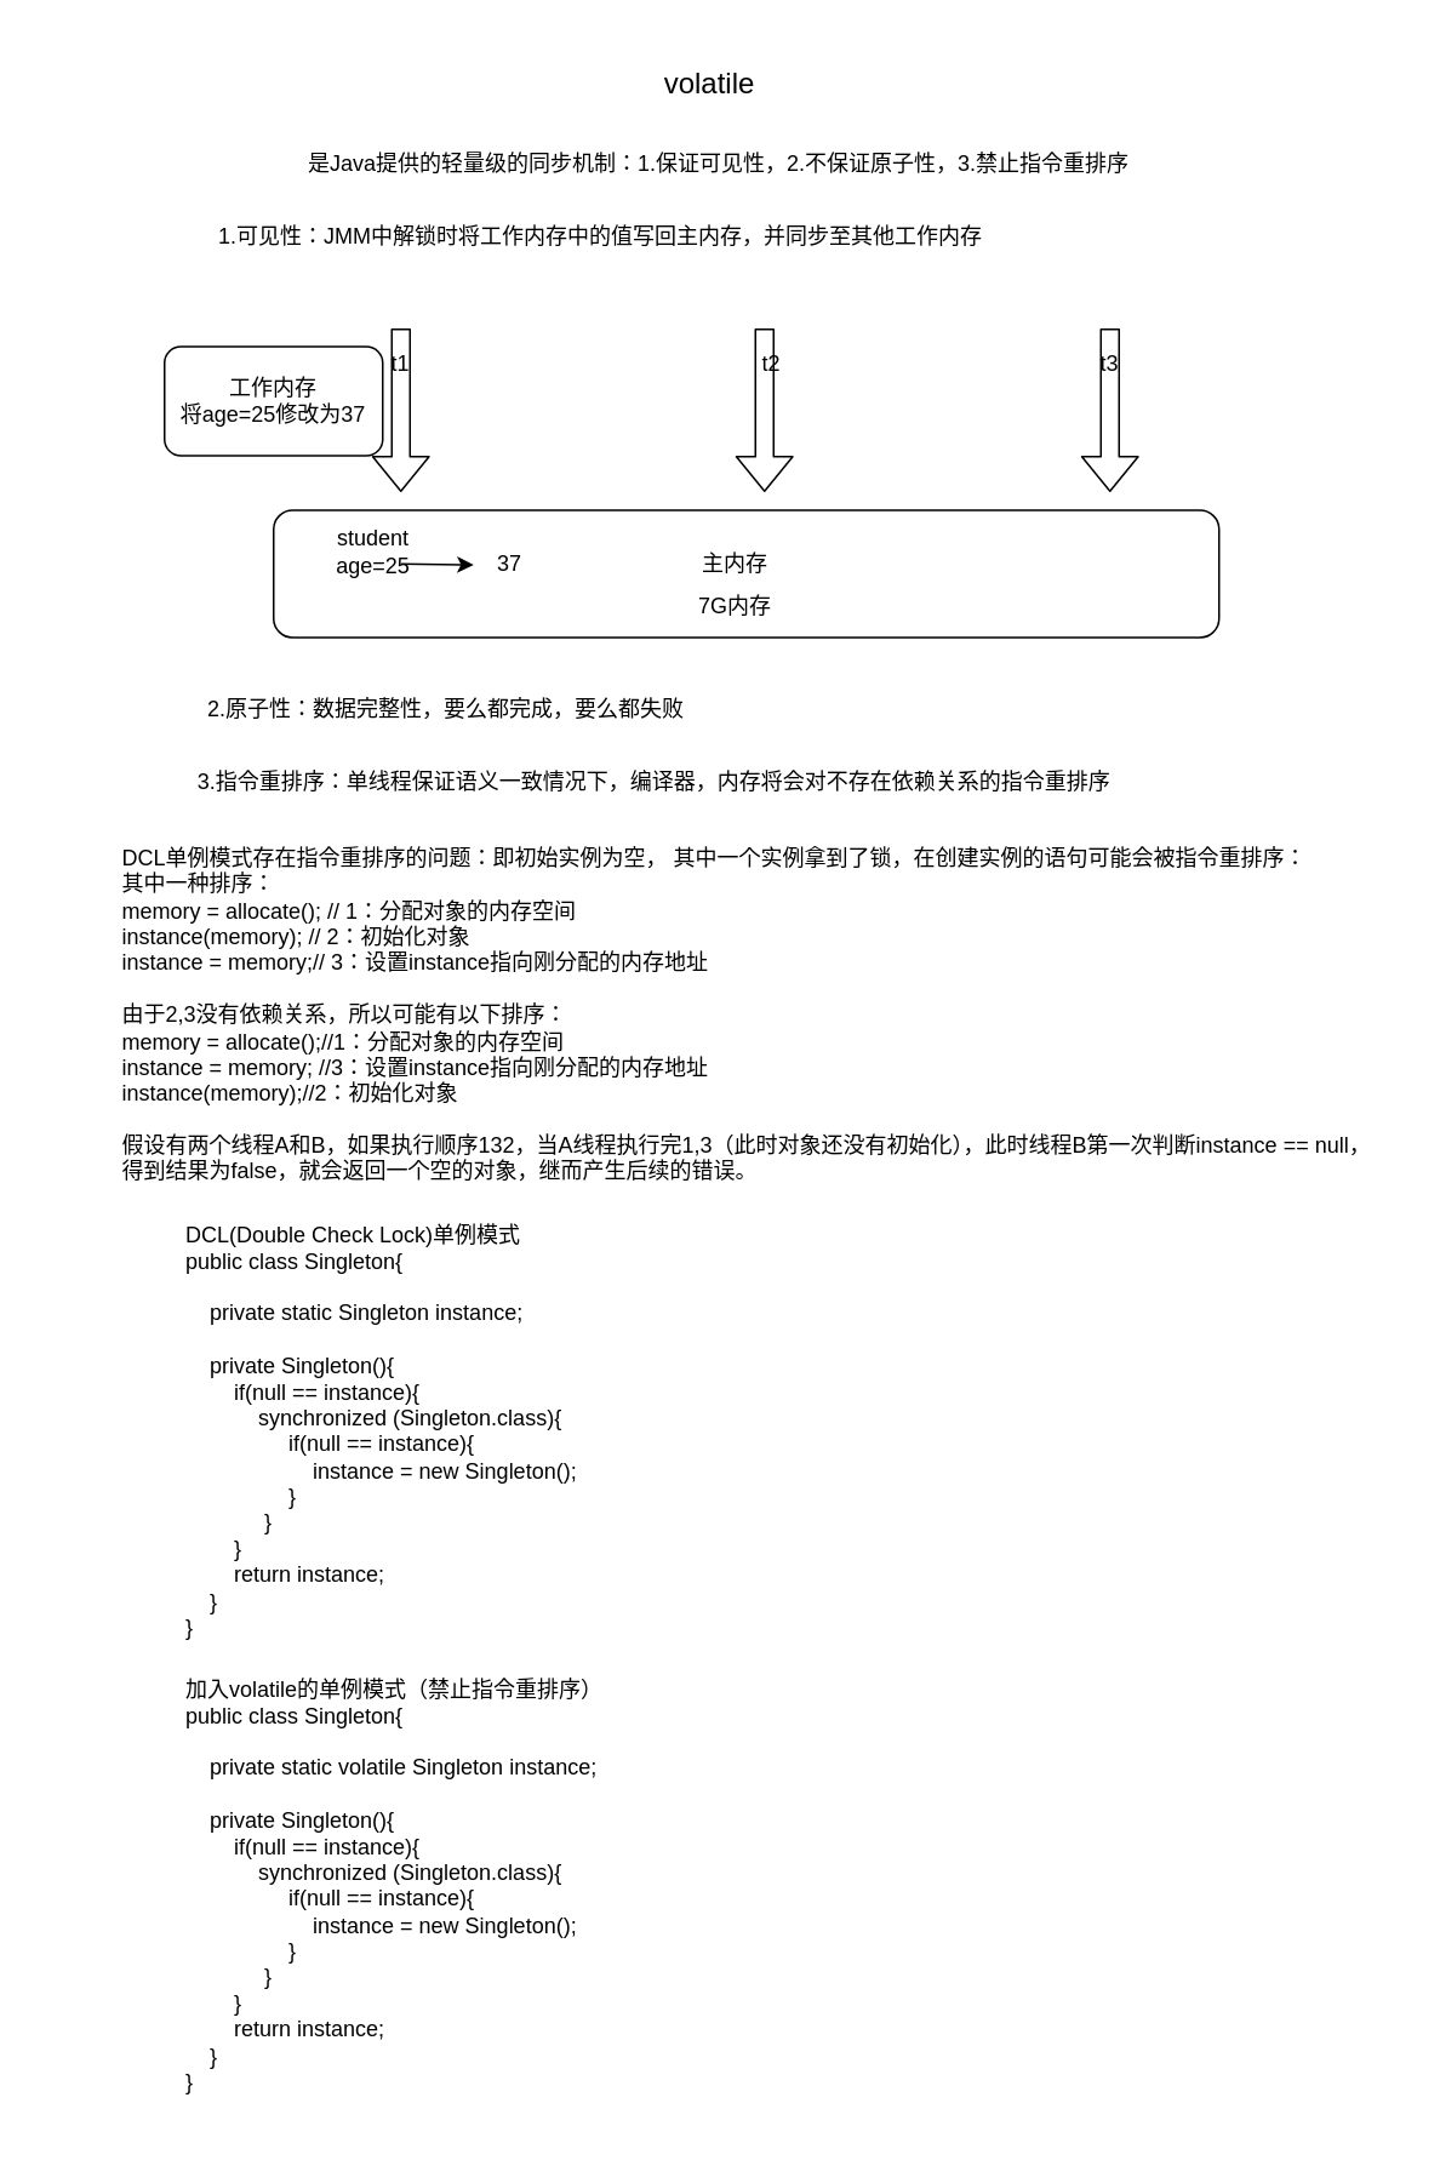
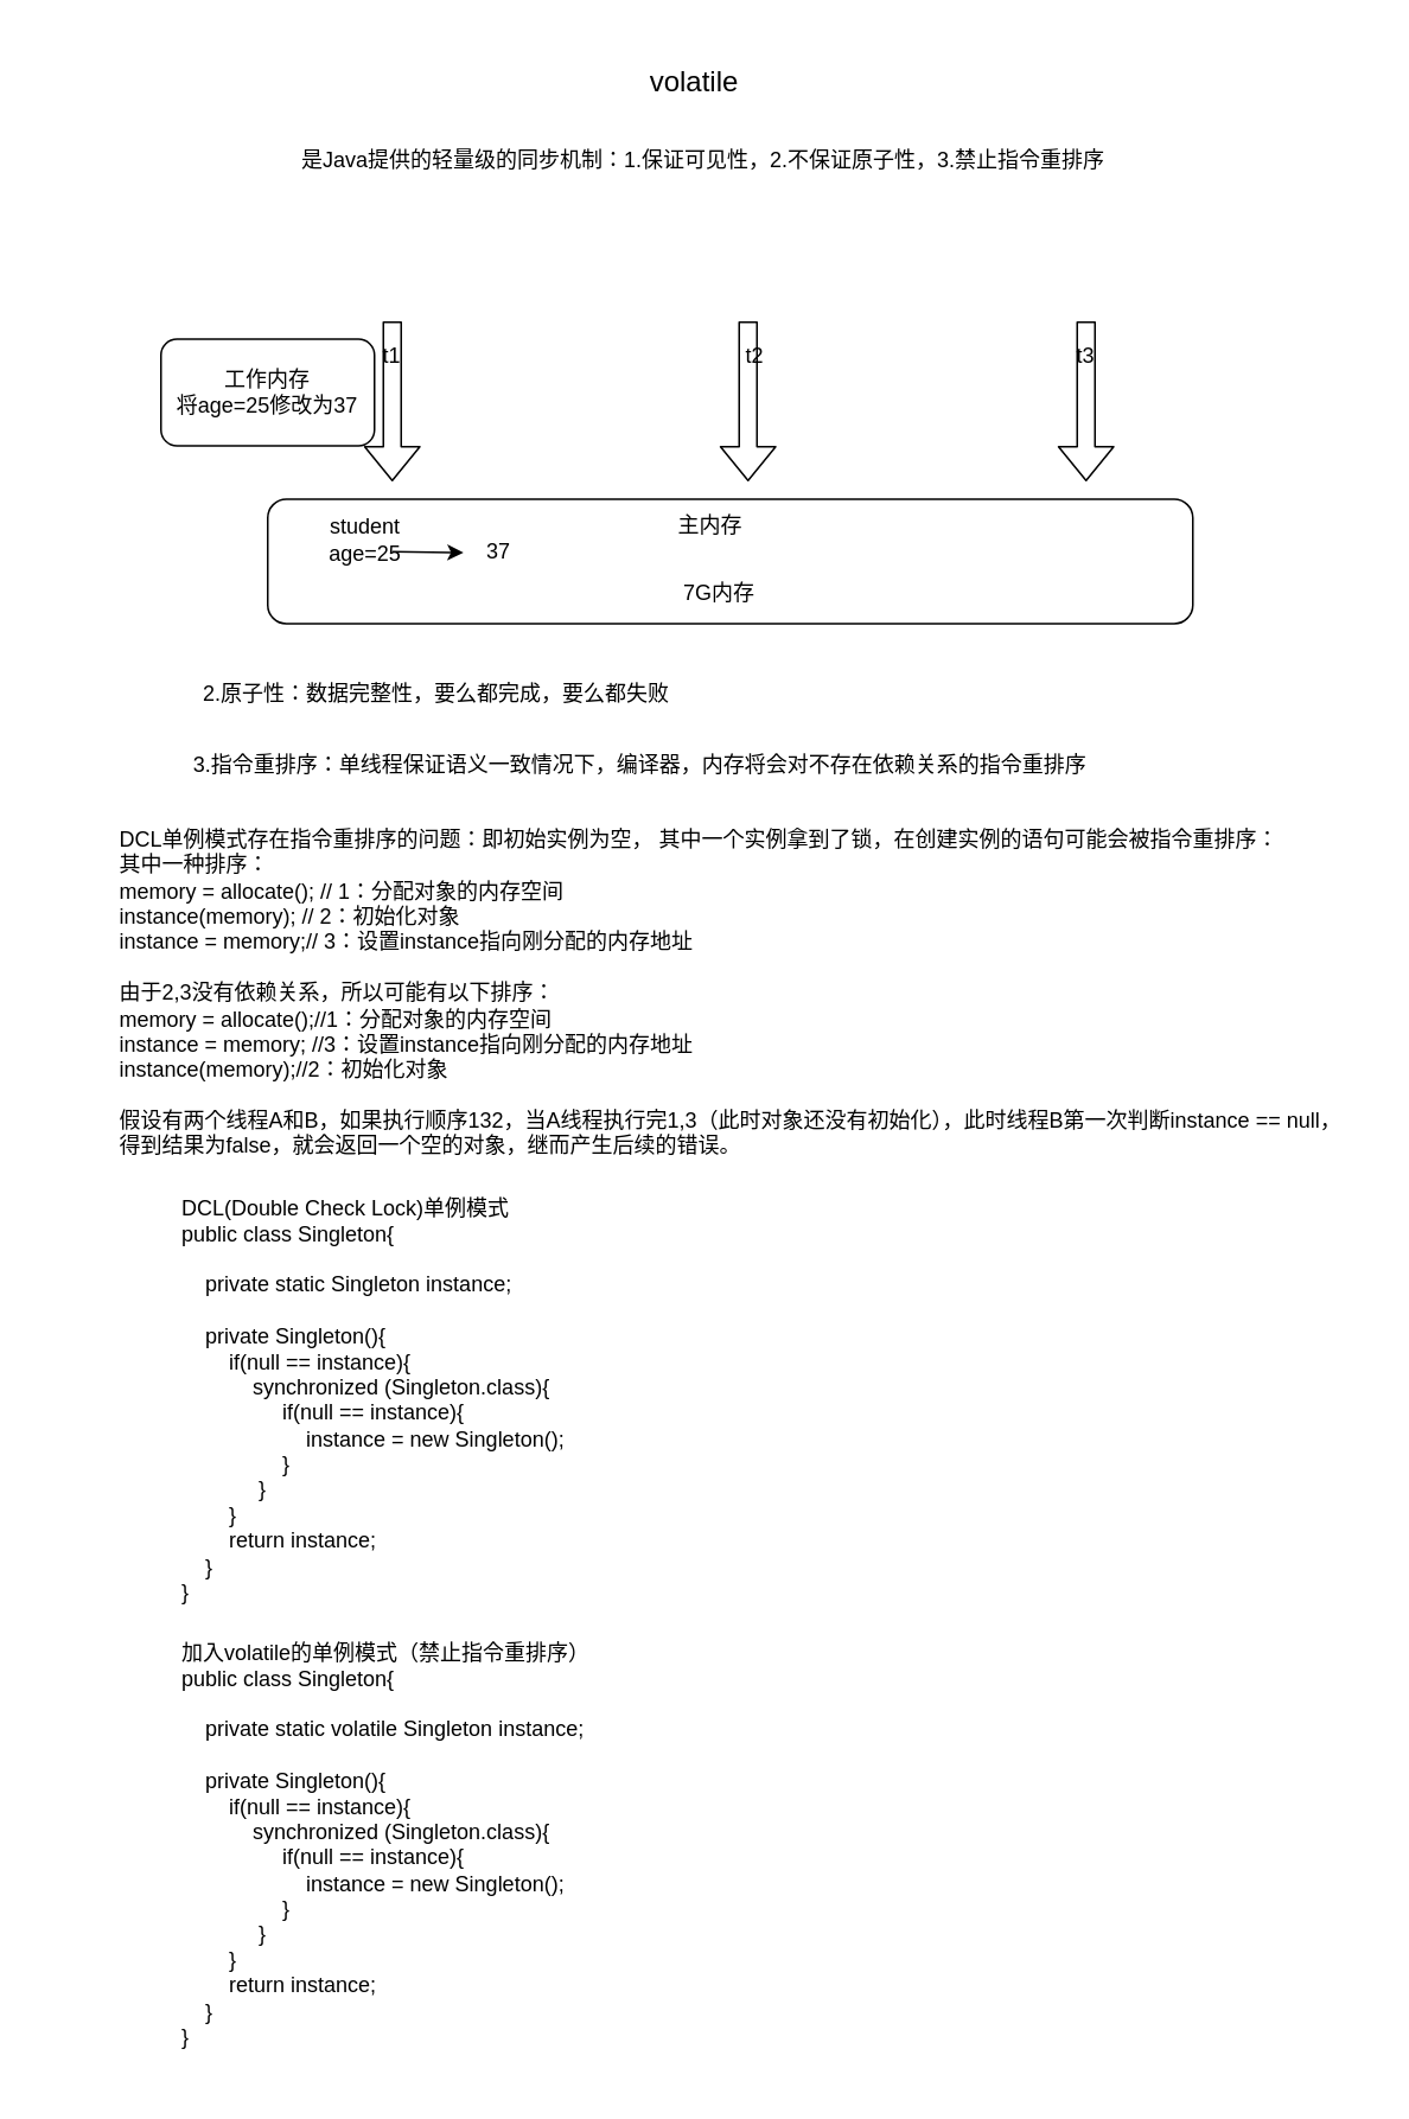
  <mxCell id="0" />
  <mxCell id="1" parent="0" />
  <mxCell id="2" value="&lt;font style=&quot;font-size: 16px&quot;&gt;volatile&lt;/font&gt;" style="text;html=1;strokeColor=none;fillColor=none;align=center;verticalAlign=middle;whiteSpace=wrap;rounded=0;" parent="1" vertex="1"><mxGeometry x="360" y="20" width="60" height="50" as="geometry" /></mxCell>
  <mxCell id="3" value="是Java提供的轻量级的同步机制：1.保证可见性，2.不保证原子性，3.禁止指令重排序" style="text;html=1;strokeColor=none;fillColor=none;align=center;verticalAlign=middle;whiteSpace=wrap;rounded=0;" parent="1" vertex="1"><mxGeometry x="20" y="70" width="750" height="40" as="geometry" /></mxCell>
  <mxCell id="4" value="" style="rounded=1;whiteSpace=wrap;html=1;" parent="1" vertex="1"><mxGeometry x="150" y="280" width="520" height="70" as="geometry" /></mxCell>
- <mxCell id="5" value="1.可见性：JMM中解锁时将工作内存中的值写回主内存，并同步至其他工作内存" style="text;html=1;strokeColor=none;fillColor=none;align=center;verticalAlign=middle;whiteSpace=wrap;rounded=0;" parent="1" vertex="1"><mxGeometry x="110" y="120" width="440" height="20" as="geometry" /></mxCell>
  <mxCell id="6" value="7G内存" style="text;html=1;strokeColor=none;fillColor=none;align=center;verticalAlign=middle;whiteSpace=wrap;rounded=0;" parent="1" vertex="1"><mxGeometry x="364" y="320" width="80" height="25" as="geometry" /></mxCell>
- <mxCell id="7" value="主内存" style="text;html=1;strokeColor=none;fillColor=none;align=center;verticalAlign=middle;whiteSpace=wrap;rounded=0;" parent="1" vertex="1"><mxGeometry x="384" y="300" width="40" height="20" as="geometry" /></mxCell>
+ <mxCell id="7" value="主内存" style="text;html=1;strokeColor=none;fillColor=none;align=center;verticalAlign=middle;whiteSpace=wrap;rounded=0;" parent="1" vertex="1"><mxGeometry x="379" y="285" width="40" height="20" as="geometry" /></mxCell>
  <mxCell id="8" value="" style="shape=flexArrow;endArrow=classic;html=1;" parent="1" edge="1"><mxGeometry width="50" height="50" relative="1" as="geometry"><mxPoint x="220" y="180" as="sourcePoint" /><mxPoint x="220" y="270" as="targetPoint" /></mxGeometry></mxCell>
  <mxCell id="9" value="" style="shape=flexArrow;endArrow=classic;html=1;" parent="1" edge="1"><mxGeometry width="50" height="50" relative="1" as="geometry"><mxPoint x="420" y="180" as="sourcePoint" /><mxPoint x="420" y="270" as="targetPoint" /></mxGeometry></mxCell>
  <mxCell id="10" value="" style="shape=flexArrow;endArrow=classic;html=1;" parent="1" edge="1"><mxGeometry width="50" height="50" relative="1" as="geometry"><mxPoint x="610" y="180" as="sourcePoint" /><mxPoint x="610" y="270" as="targetPoint" /></mxGeometry></mxCell>
  <mxCell id="11" value="t1" style="text;html=1;strokeColor=none;fillColor=none;align=center;verticalAlign=middle;whiteSpace=wrap;rounded=0;" parent="1" vertex="1"><mxGeometry x="200" y="190" width="40" height="20" as="geometry" /></mxCell>
  <mxCell id="12" value="t2" style="text;html=1;strokeColor=none;fillColor=none;align=center;verticalAlign=middle;whiteSpace=wrap;rounded=0;" parent="1" vertex="1"><mxGeometry x="404" y="190" width="40" height="20" as="geometry" /></mxCell>
  <mxCell id="13" value="t3" style="text;html=1;strokeColor=none;fillColor=none;align=center;verticalAlign=middle;whiteSpace=wrap;rounded=0;" parent="1" vertex="1"><mxGeometry x="590" y="190" width="40" height="20" as="geometry" /></mxCell>
  <mxCell id="14" value="&lt;div&gt;工作内存&lt;/div&gt;&lt;div&gt;将age=25修改为37&lt;br&gt;&lt;/div&gt;" style="rounded=1;whiteSpace=wrap;html=1;" parent="1" vertex="1"><mxGeometry x="90" y="190" width="120" height="60" as="geometry" /></mxCell>
  <mxCell id="15" value="&lt;div&gt;student&lt;/div&gt;&lt;div&gt;age=25&lt;br&gt;&lt;/div&gt;" style="text;html=1;strokeColor=none;fillColor=none;align=center;verticalAlign=middle;whiteSpace=wrap;rounded=0;" parent="1" vertex="1"><mxGeometry x="140" y="280" width="130" height="45" as="geometry" /></mxCell>
  <mxCell id="16" value="" style="endArrow=classic;html=1;" parent="1" edge="1"><mxGeometry width="50" height="50" relative="1" as="geometry"><mxPoint x="220" y="309.5" as="sourcePoint" /><mxPoint x="260" y="310" as="targetPoint" /></mxGeometry></mxCell>
  <mxCell id="17" value="37" style="text;html=1;strokeColor=none;fillColor=none;align=center;verticalAlign=middle;whiteSpace=wrap;rounded=0;" parent="1" vertex="1"><mxGeometry x="260" y="300" width="40" height="20" as="geometry" /></mxCell>
  <mxCell id="18" value="2.原子性：数据完整性，要么都完成，要么都失败" style="text;html=1;strokeColor=none;fillColor=none;align=center;verticalAlign=middle;whiteSpace=wrap;rounded=0;" parent="1" vertex="1"><mxGeometry x="110" y="380" width="270" height="20" as="geometry" /></mxCell>
  <mxCell id="19" value="3.指令重排序：单线程保证语义一致情况下，编译器，内存将会对不存在依赖关系的指令重排序" style="text;html=1;strokeColor=none;fillColor=none;align=center;verticalAlign=middle;whiteSpace=wrap;rounded=0;" parent="1" vertex="1"><mxGeometry x="100" y="420" width="519" height="20" as="geometry" /></mxCell>
  <mxCell id="20" value="&lt;div align=&quot;left&quot;&gt;DCL(Double Check Lock)单例模式&lt;/div&gt;&lt;div align=&quot;left&quot;&gt;public class Singleton{&lt;/div&gt;&lt;div align=&quot;left&quot;&gt;&lt;br&gt;&lt;/div&gt;&lt;div align=&quot;left&quot;&gt;&amp;nbsp;&amp;nbsp;&amp;nbsp; private static Singleton instance;&lt;/div&gt;&lt;div align=&quot;left&quot;&gt;&lt;br&gt;&lt;/div&gt;&lt;div align=&quot;left&quot;&gt;&amp;nbsp;&amp;nbsp;&amp;nbsp; private Singleton(){&lt;/div&gt;&lt;div align=&quot;left&quot;&gt;&amp;nbsp;&amp;nbsp;&amp;nbsp;&amp;nbsp;&amp;nbsp;&amp;nbsp;&amp;nbsp; if(null == instance){&lt;/div&gt;&lt;div align=&quot;left&quot;&gt;&amp;nbsp;&amp;nbsp;&amp;nbsp;&amp;nbsp;&amp;nbsp;&amp;nbsp;&amp;nbsp;&amp;nbsp;&amp;nbsp;&amp;nbsp;&amp;nbsp; synchronized (Singleton.class){&lt;/div&gt;&lt;div align=&quot;left&quot;&gt;&amp;nbsp;&amp;nbsp;&amp;nbsp;&amp;nbsp;&amp;nbsp;&amp;nbsp;&amp;nbsp;&amp;nbsp;&amp;nbsp;&amp;nbsp;&amp;nbsp;&amp;nbsp;&amp;nbsp;&amp;nbsp;&amp;nbsp;&amp;nbsp; if(null == instance){&lt;/div&gt;&lt;div align=&quot;left&quot;&gt;&amp;nbsp;&amp;nbsp;&amp;nbsp;&amp;nbsp;&amp;nbsp;&amp;nbsp;&amp;nbsp;&amp;nbsp;&amp;nbsp;&amp;nbsp;&amp;nbsp;&amp;nbsp;&amp;nbsp;&amp;nbsp;&amp;nbsp;&amp;nbsp;&amp;nbsp;&amp;nbsp;&amp;nbsp;&amp;nbsp; instance = new Singleton();&lt;br&gt;&lt;/div&gt;&lt;div align=&quot;left&quot;&gt;&amp;nbsp;&amp;nbsp;&amp;nbsp;&amp;nbsp;&amp;nbsp;&amp;nbsp;&amp;nbsp;&amp;nbsp;&amp;nbsp;&amp;nbsp;&amp;nbsp;&amp;nbsp;&amp;nbsp;&amp;nbsp;&amp;nbsp;&amp;nbsp; }&lt;br&gt;&lt;/div&gt;&lt;div align=&quot;left&quot;&gt;&amp;nbsp;&amp;nbsp;&amp;nbsp;&amp;nbsp;&amp;nbsp;&amp;nbsp;&amp;nbsp;&amp;nbsp;&amp;nbsp;&amp;nbsp;&amp;nbsp;&amp;nbsp; }&lt;br&gt;&lt;/div&gt;&lt;div align=&quot;left&quot;&gt;&amp;nbsp;&amp;nbsp;&amp;nbsp;&amp;nbsp;&amp;nbsp;&amp;nbsp;&amp;nbsp; }&lt;/div&gt;&lt;div align=&quot;left&quot;&gt;&amp;nbsp;&amp;nbsp;&amp;nbsp;&amp;nbsp;&amp;nbsp;&amp;nbsp;&amp;nbsp; return instance;&lt;br&gt;&lt;/div&gt;&lt;div align=&quot;left&quot;&gt;&amp;nbsp;&amp;nbsp;&amp;nbsp; }&lt;br&gt;&lt;/div&gt;&lt;div align=&quot;left&quot;&gt;}&lt;/div&gt;&lt;div align=&quot;left&quot;&gt;&lt;br&gt;&lt;/div&gt;" style="text;html=1;strokeColor=none;fillColor=none;align=left;verticalAlign=middle;whiteSpace=wrap;rounded=0;" vertex="1" parent="1"><mxGeometry x="100" y="669" width="570" height="250" as="geometry" /></mxCell>
  <mxCell id="21" value="&lt;div align=&quot;left&quot;&gt;加入volatile的单例模式（禁止指令重排序）&lt;/div&gt;&lt;div align=&quot;left&quot;&gt;public class Singleton{&lt;/div&gt;&lt;div align=&quot;left&quot;&gt;&lt;br&gt;&lt;/div&gt;&lt;div align=&quot;left&quot;&gt;&amp;nbsp;&amp;nbsp;&amp;nbsp; private static volatile Singleton instance;&lt;/div&gt;&lt;div align=&quot;left&quot;&gt;&lt;br&gt;&lt;/div&gt;&lt;div align=&quot;left&quot;&gt;&amp;nbsp;&amp;nbsp;&amp;nbsp; private Singleton(){&lt;/div&gt;&lt;div align=&quot;left&quot;&gt;&amp;nbsp;&amp;nbsp;&amp;nbsp;&amp;nbsp;&amp;nbsp;&amp;nbsp;&amp;nbsp; if(null == instance){&lt;/div&gt;&lt;div align=&quot;left&quot;&gt;&amp;nbsp;&amp;nbsp;&amp;nbsp;&amp;nbsp;&amp;nbsp;&amp;nbsp;&amp;nbsp;&amp;nbsp;&amp;nbsp;&amp;nbsp;&amp;nbsp; synchronized (Singleton.class){&lt;/div&gt;&lt;div align=&quot;left&quot;&gt;&amp;nbsp;&amp;nbsp;&amp;nbsp;&amp;nbsp;&amp;nbsp;&amp;nbsp;&amp;nbsp;&amp;nbsp;&amp;nbsp;&amp;nbsp;&amp;nbsp;&amp;nbsp;&amp;nbsp;&amp;nbsp;&amp;nbsp;&amp;nbsp; if(null == instance){&lt;/div&gt;&lt;div align=&quot;left&quot;&gt;&amp;nbsp;&amp;nbsp;&amp;nbsp;&amp;nbsp;&amp;nbsp;&amp;nbsp;&amp;nbsp;&amp;nbsp;&amp;nbsp;&amp;nbsp;&amp;nbsp;&amp;nbsp;&amp;nbsp;&amp;nbsp;&amp;nbsp;&amp;nbsp;&amp;nbsp;&amp;nbsp;&amp;nbsp;&amp;nbsp; instance = new Singleton();&lt;br&gt;&lt;/div&gt;&lt;div align=&quot;left&quot;&gt;&amp;nbsp;&amp;nbsp;&amp;nbsp;&amp;nbsp;&amp;nbsp;&amp;nbsp;&amp;nbsp;&amp;nbsp;&amp;nbsp;&amp;nbsp;&amp;nbsp;&amp;nbsp;&amp;nbsp;&amp;nbsp;&amp;nbsp;&amp;nbsp; }&lt;br&gt;&lt;/div&gt;&lt;div align=&quot;left&quot;&gt;&amp;nbsp;&amp;nbsp;&amp;nbsp;&amp;nbsp;&amp;nbsp;&amp;nbsp;&amp;nbsp;&amp;nbsp;&amp;nbsp;&amp;nbsp;&amp;nbsp;&amp;nbsp; }&lt;br&gt;&lt;/div&gt;&lt;div align=&quot;left&quot;&gt;&amp;nbsp;&amp;nbsp;&amp;nbsp;&amp;nbsp;&amp;nbsp;&amp;nbsp;&amp;nbsp; }&lt;/div&gt;&lt;div align=&quot;left&quot;&gt;&amp;nbsp;&amp;nbsp;&amp;nbsp;&amp;nbsp;&amp;nbsp;&amp;nbsp;&amp;nbsp; return instance;&lt;br&gt;&lt;/div&gt;&lt;div align=&quot;left&quot;&gt;&amp;nbsp;&amp;nbsp;&amp;nbsp; }&lt;br&gt;&lt;/div&gt;&lt;div align=&quot;left&quot;&gt;}&lt;/div&gt;&lt;div align=&quot;left&quot;&gt;&lt;br&gt;&lt;/div&gt;" style="text;html=1;strokeColor=none;fillColor=none;align=left;verticalAlign=middle;whiteSpace=wrap;rounded=0;" vertex="1" parent="1"><mxGeometry x="100" y="919" width="570" height="250" as="geometry" /></mxCell>
  <mxCell id="22" value="&lt;div align=&quot;left&quot;&gt;DCL单例模式存在指令重排序的问题：即初始实例为空， 其中一个实例拿到了锁，在创建实例的语句可能会被指令重排序：&lt;/div&gt;&lt;div align=&quot;left&quot;&gt;其中一种排序：&lt;/div&gt;&lt;div align=&quot;left&quot;&gt;memory = allocate(); // 1：分配对象的内存空间&lt;/div&gt;&lt;div align=&quot;left&quot;&gt;instance(memory); // 2：初始化对象&lt;/div&gt;&lt;div align=&quot;left&quot;&gt;instance = memory;// 3：设置instance指向刚分配的内存地址&lt;/div&gt;&lt;div align=&quot;left&quot;&gt;&lt;br&gt;&lt;/div&gt;&lt;div align=&quot;left&quot;&gt;由于2,3没有依赖关系，所以可能有以下排序：&lt;/div&gt;&lt;div align=&quot;left&quot;&gt;memory = allocate();//1：分配对象的内存空间&lt;/div&gt;&lt;div align=&quot;left&quot;&gt;instance = memory; //3：设置instance指向刚分配的内存地址&lt;/div&gt;&lt;div align=&quot;left&quot;&gt;instance(memory);//2：初始化对象&lt;/div&gt;&lt;div align=&quot;left&quot;&gt;&lt;br&gt;&lt;/div&gt;&lt;div align=&quot;left&quot;&gt;假设有两个线程A和B，如果执行顺序132，当A线程执行完1,3（此时对象还没有初始化），此时线程B第一次判断instance == null，得到结果为false，就会返回一个空的对象，继而产生后续的错误。&lt;br&gt;&lt;/div&gt;&lt;div align=&quot;left&quot;&gt;&lt;br&gt;&lt;/div&gt;" style="text;html=1;strokeColor=none;fillColor=none;align=left;verticalAlign=middle;whiteSpace=wrap;rounded=0;" vertex="1" parent="1"><mxGeometry x="64.75" y="480" width="690.5" height="170" as="geometry" /></mxCell>
